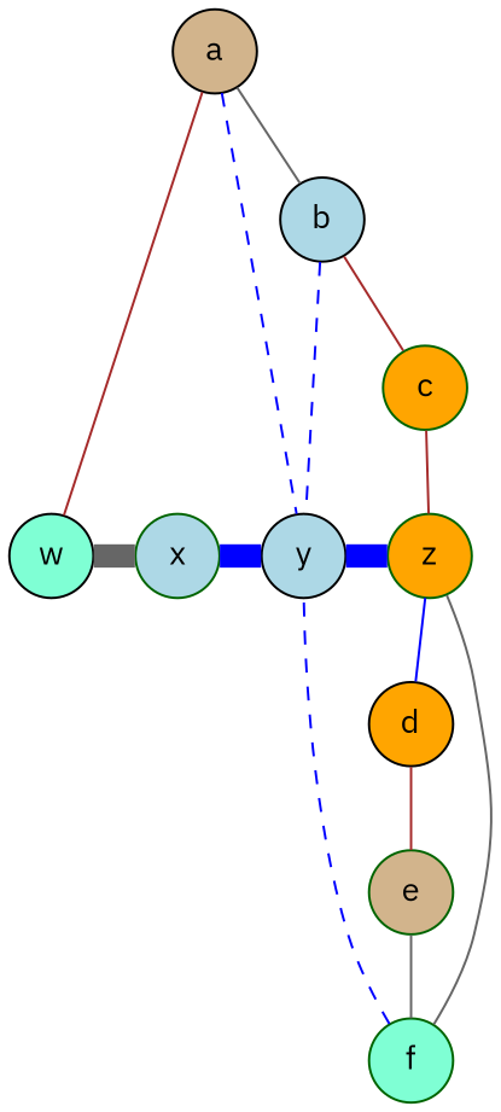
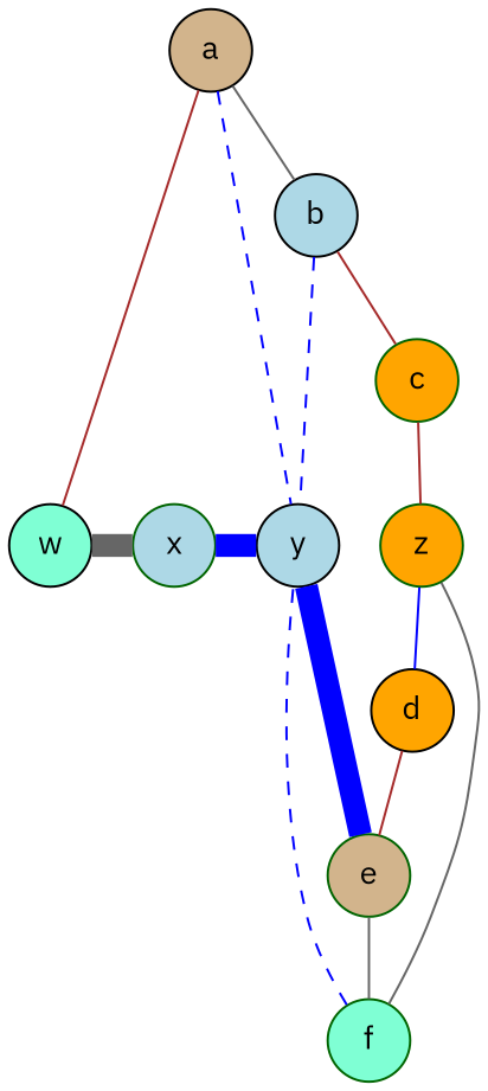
  graph {
    fontname="IBM Plex Sans"
    width=0
    node [color=black fillcolor=lightblue fontname="IBM Plex Sans" shape=circle style=filled]
    edge [color=blue fontname="IBM Plex Sans"]
    w [fillcolor=aquamarine]
    x [color=darkgreen]
    y
    z [color=darkgreen fillcolor=orange]
    d [fillcolor=orange]
    e [color=darkgreen fillcolor=tan]
    a [fillcolor=tan]
    b
    c [color=darkgreen fillcolor=orange]
    f [color=darkgreen fillcolor=aquamarine]
    subgraph sub_1 {
      rank=same
      w
      x
      y
      z
    }
    w -- x [color=gray40 style="setlinewidth(10)"]
    x -- y [style="setlinewidth(10)"]
-   y -- z [style="setlinewidth(10)"]
+   y -- e [style="setlinewidth(10)"]
    z -- d
    d -- e [color=brown]
    e -- f [color=gray40]
    a -- w [color=brown]
    a -- y [style=dashed]
    a -- b [color=gray40]
    b -- y [style=dashed]
    b -- c [color=brown]
    c -- z [color=brown]
    f -- y [style=dashed]
    f -- z [color=gray40]
  }
